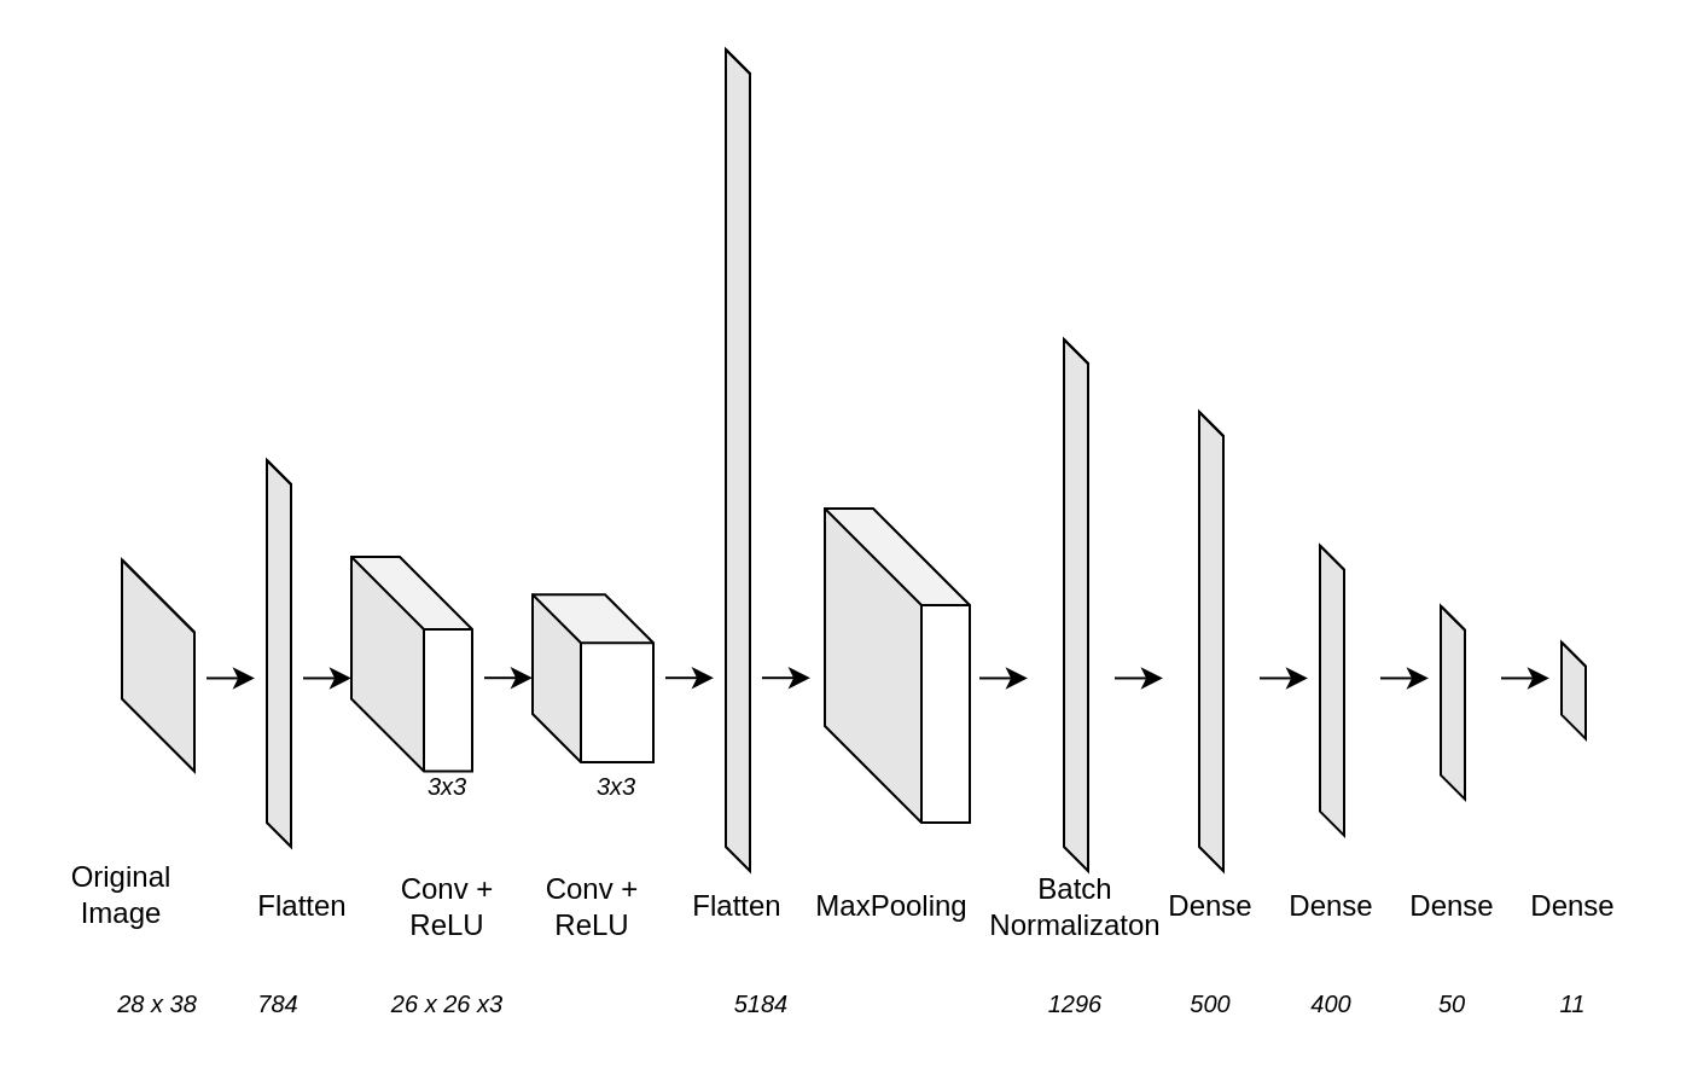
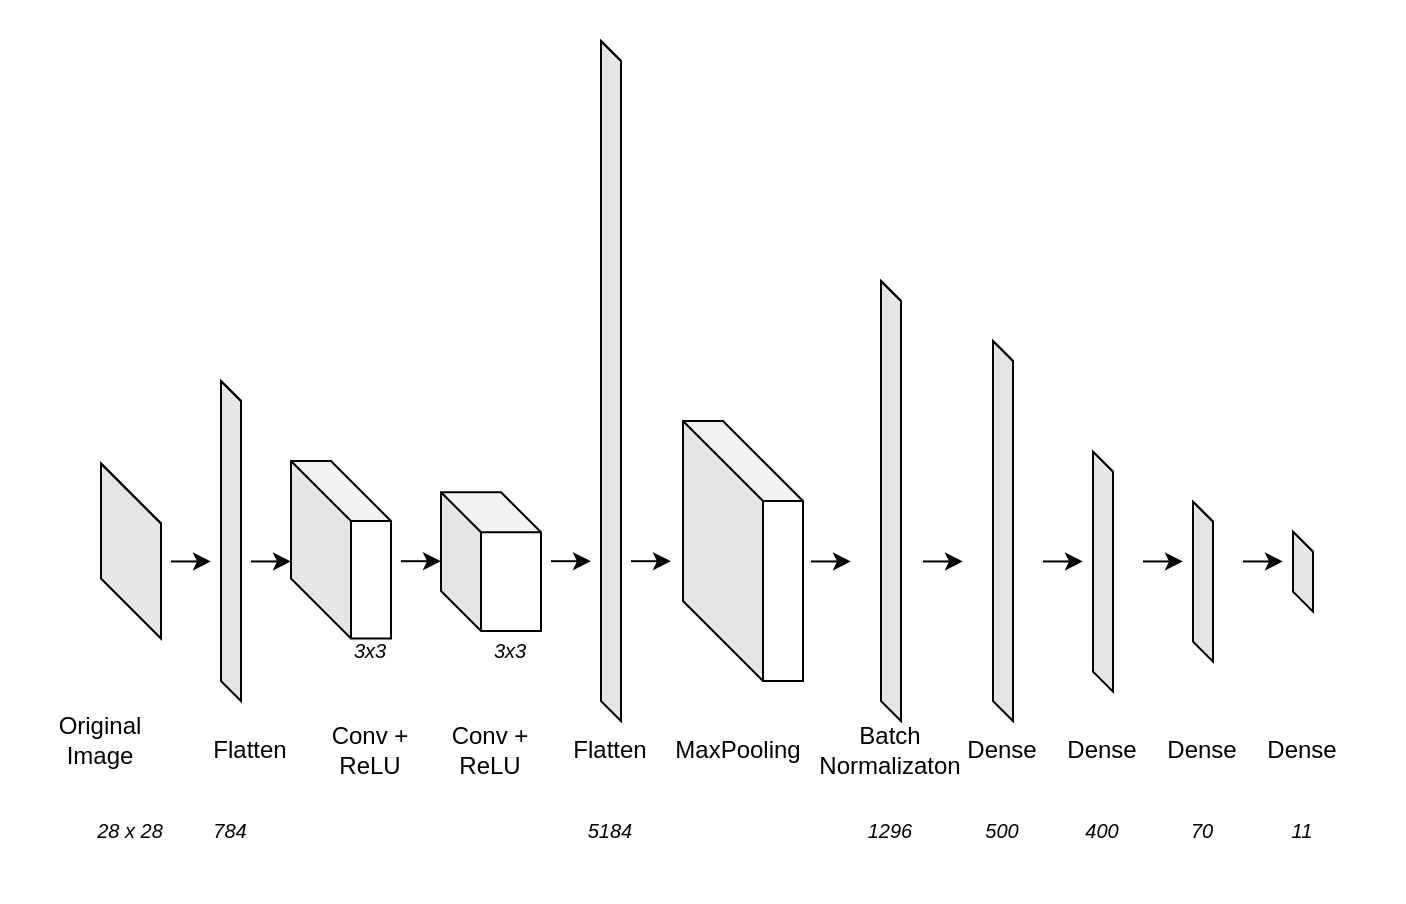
  <mxCell id="0" />
  <mxCell id="1" parent="0" />
  <mxCell id="2" value="" style="shape=cube;whiteSpace=wrap;html=1;boundedLbl=1;backgroundOutline=1;darkOpacity=0.05;darkOpacity2=0.1;size=30;" parent="1" vertex="1"><mxGeometry x="50" y="231.25" width="30" height="87.5" as="geometry" /></mxCell>
  <mxCell id="3" value="" style="shape=cube;whiteSpace=wrap;html=1;boundedLbl=1;backgroundOutline=1;darkOpacity=0.05;darkOpacity2=0.1;size=10;" parent="1" vertex="1"><mxGeometry x="110" y="190" width="10" height="160" as="geometry" /></mxCell>
  <mxCell id="4" value="" style="shape=cube;whiteSpace=wrap;html=1;boundedLbl=1;backgroundOutline=1;darkOpacity=0.05;darkOpacity2=0.1;size=30;" parent="1" vertex="1"><mxGeometry x="145" y="230" width="50" height="88.75" as="geometry" /></mxCell>
  <mxCell id="5" value="Flatten" style="text;html=1;strokeColor=none;fillColor=none;align=center;verticalAlign=middle;whiteSpace=wrap;rounded=0;" parent="1" vertex="1"><mxGeometry x="95" y="360" width="60" height="30" as="geometry" /></mxCell>
  <mxCell id="6" value="Original Image" style="text;html=1;strokeColor=none;fillColor=none;align=center;verticalAlign=middle;whiteSpace=wrap;rounded=0;" parent="1" vertex="1"><mxGeometry x="20" y="355" width="60" height="30" as="geometry" /></mxCell>
  <mxCell id="7" value="Conv + ReLU" style="text;html=1;strokeColor=none;fillColor=none;align=center;verticalAlign=middle;whiteSpace=wrap;rounded=0;" parent="1" vertex="1"><mxGeometry x="155" y="360" width="60" height="30" as="geometry" /></mxCell>
  <mxCell id="8" value="" style="shape=cube;whiteSpace=wrap;html=1;boundedLbl=1;backgroundOutline=1;darkOpacity=0.05;darkOpacity2=0.1;" parent="1" vertex="1"><mxGeometry x="220" y="245.63" width="50" height="69.37" as="geometry" /></mxCell>
  <mxCell id="9" value="Conv + ReLU" style="text;html=1;strokeColor=none;fillColor=none;align=center;verticalAlign=middle;whiteSpace=wrap;rounded=0;" parent="1" vertex="1"><mxGeometry x="215" y="360" width="60" height="30" as="geometry" /></mxCell>
  <mxCell id="10" value="" style="shape=cube;whiteSpace=wrap;html=1;boundedLbl=1;backgroundOutline=1;darkOpacity=0.05;darkOpacity2=0.1;size=10;" parent="1" vertex="1"><mxGeometry x="300" y="20" width="10" height="340" as="geometry" /></mxCell>
  <mxCell id="11" value="Flatten" style="text;html=1;strokeColor=none;fillColor=none;align=center;verticalAlign=middle;whiteSpace=wrap;rounded=0;" parent="1" vertex="1"><mxGeometry x="275" y="360" width="60" height="30" as="geometry" /></mxCell>
  <mxCell id="12" value="" style="shape=cube;whiteSpace=wrap;html=1;boundedLbl=1;backgroundOutline=1;darkOpacity=0.05;darkOpacity2=0.1;size=40;" parent="1" vertex="1"><mxGeometry x="341" y="210" width="60" height="130" as="geometry" /></mxCell>
  <mxCell id="13" value="MaxPooling" style="text;html=1;strokeColor=none;fillColor=none;align=center;verticalAlign=middle;whiteSpace=wrap;rounded=0;" parent="1" vertex="1"><mxGeometry x="339" y="360" width="60" height="30" as="geometry" /></mxCell>
  <mxCell id="14" value="" style="shape=cube;whiteSpace=wrap;html=1;boundedLbl=1;backgroundOutline=1;darkOpacity=0.05;darkOpacity2=0.1;size=10;" parent="1" vertex="1"><mxGeometry x="440" y="140" width="10" height="220" as="geometry" /></mxCell>
  <mxCell id="15" value="Batch Normalizaton" style="text;html=1;strokeColor=none;fillColor=none;align=center;verticalAlign=middle;whiteSpace=wrap;rounded=0;" parent="1" vertex="1"><mxGeometry x="415" y="360" width="60" height="30" as="geometry" /></mxCell>
  <mxCell id="16" value="" style="shape=cube;whiteSpace=wrap;html=1;boundedLbl=1;backgroundOutline=1;darkOpacity=0.05;darkOpacity2=0.1;size=10;" parent="1" vertex="1"><mxGeometry x="496" y="170" width="10" height="190" as="geometry" /></mxCell>
  <mxCell id="17" value="Dense&lt;br&gt;" style="text;html=1;strokeColor=none;fillColor=none;align=center;verticalAlign=middle;whiteSpace=wrap;rounded=0;" parent="1" vertex="1"><mxGeometry x="471" y="360" width="60" height="30" as="geometry" /></mxCell>
  <mxCell id="18" value="" style="shape=cube;whiteSpace=wrap;html=1;boundedLbl=1;backgroundOutline=1;darkOpacity=0.05;darkOpacity2=0.1;size=10;" parent="1" vertex="1"><mxGeometry x="546" y="225.31" width="10" height="120" as="geometry" /></mxCell>
  <mxCell id="19" value="" style="shape=cube;whiteSpace=wrap;html=1;boundedLbl=1;backgroundOutline=1;darkOpacity=0.05;darkOpacity2=0.1;size=10;" parent="1" vertex="1"><mxGeometry x="596" y="250.31" width="10" height="80" as="geometry" /></mxCell>
  <mxCell id="20" value="" style="shape=cube;whiteSpace=wrap;html=1;boundedLbl=1;backgroundOutline=1;darkOpacity=0.05;darkOpacity2=0.1;size=10;" parent="1" vertex="1"><mxGeometry x="646" y="265.31" width="10" height="40" as="geometry" /></mxCell>
  <mxCell id="21" value="Dense&lt;br&gt;" style="text;html=1;strokeColor=none;fillColor=none;align=center;verticalAlign=middle;whiteSpace=wrap;rounded=0;" parent="1" vertex="1"><mxGeometry x="521" y="360" width="60" height="30" as="geometry" /></mxCell>
  <mxCell id="22" value="Dense&lt;br&gt;" style="text;html=1;strokeColor=none;fillColor=none;align=center;verticalAlign=middle;whiteSpace=wrap;rounded=0;" parent="1" vertex="1"><mxGeometry x="571" y="360" width="60" height="30" as="geometry" /></mxCell>
  <mxCell id="23" value="Dense&lt;br&gt;" style="text;html=1;strokeColor=none;fillColor=none;align=center;verticalAlign=middle;whiteSpace=wrap;rounded=0;" parent="1" vertex="1"><mxGeometry x="621" y="360" width="60" height="30" as="geometry" /></mxCell>
  <mxCell id="24" value="" style="endArrow=classic;html=1;rounded=0;" parent="1" edge="1"><mxGeometry width="50" height="50" relative="1" as="geometry"><mxPoint x="85" y="280.23" as="sourcePoint" /><mxPoint x="105" y="280.23" as="targetPoint" /></mxGeometry></mxCell>
  <mxCell id="25" value="" style="endArrow=classic;html=1;rounded=0;" parent="1" edge="1"><mxGeometry width="50" height="50" relative="1" as="geometry"><mxPoint x="125" y="280.23" as="sourcePoint" /><mxPoint x="145" y="280.23" as="targetPoint" /></mxGeometry></mxCell>
  <mxCell id="26" value="" style="endArrow=classic;html=1;rounded=0;" parent="1" edge="1"><mxGeometry width="50" height="50" relative="1" as="geometry"><mxPoint x="200" y="280.1" as="sourcePoint" /><mxPoint x="220" y="280.1" as="targetPoint" /></mxGeometry></mxCell>
  <mxCell id="27" value="" style="endArrow=classic;html=1;rounded=0;" parent="1" edge="1"><mxGeometry width="50" height="50" relative="1" as="geometry"><mxPoint x="275" y="280.1" as="sourcePoint" /><mxPoint x="295" y="280.1" as="targetPoint" /></mxGeometry></mxCell>
  <mxCell id="28" value="" style="endArrow=classic;html=1;rounded=0;" parent="1" edge="1"><mxGeometry width="50" height="50" relative="1" as="geometry"><mxPoint x="315" y="280.1" as="sourcePoint" /><mxPoint x="335" y="280.1" as="targetPoint" /></mxGeometry></mxCell>
  <mxCell id="29" value="" style="endArrow=classic;html=1;rounded=0;" parent="1" edge="1"><mxGeometry width="50" height="50" relative="1" as="geometry"><mxPoint x="405" y="280.23" as="sourcePoint" /><mxPoint x="425" y="280.23" as="targetPoint" /></mxGeometry></mxCell>
  <mxCell id="30" value="" style="endArrow=classic;html=1;rounded=0;" parent="1" edge="1"><mxGeometry width="50" height="50" relative="1" as="geometry"><mxPoint x="461" y="280.23" as="sourcePoint" /><mxPoint x="481" y="280.23" as="targetPoint" /></mxGeometry></mxCell>
  <mxCell id="31" value="" style="endArrow=classic;html=1;rounded=0;" parent="1" edge="1"><mxGeometry width="50" height="50" relative="1" as="geometry"><mxPoint x="521" y="280.23" as="sourcePoint" /><mxPoint x="541" y="280.23" as="targetPoint" /></mxGeometry></mxCell>
  <mxCell id="32" value="" style="endArrow=classic;html=1;rounded=0;" parent="1" edge="1"><mxGeometry width="50" height="50" relative="1" as="geometry"><mxPoint x="571" y="280.23" as="sourcePoint" /><mxPoint x="591" y="280.23" as="targetPoint" /></mxGeometry></mxCell>
  <mxCell id="33" value="" style="endArrow=classic;html=1;rounded=0;" parent="1" edge="1"><mxGeometry width="50" height="50" relative="1" as="geometry"><mxPoint x="621" y="280.23" as="sourcePoint" /><mxPoint x="641" y="280.23" as="targetPoint" /></mxGeometry></mxCell>
- <mxCell id="34" value="&lt;i&gt;&lt;font style=&quot;font-size: 10px;&quot;&gt;28 x 38&lt;/font&gt;&lt;/i&gt;" style="text;html=1;strokeColor=none;fillColor=none;align=center;verticalAlign=middle;whiteSpace=wrap;rounded=0;" parent="1" vertex="1"><mxGeometry x="35" y="400" width="60" height="30" as="geometry" /></mxCell>
+ <mxCell id="34" value="&lt;i&gt;&lt;font style=&quot;font-size: 10px;&quot;&gt;28 x 28&lt;/font&gt;&lt;/i&gt;" style="text;html=1;strokeColor=none;fillColor=none;align=center;verticalAlign=middle;whiteSpace=wrap;rounded=0;" parent="1" vertex="1"><mxGeometry x="35" y="400" width="60" height="30" as="geometry" /></mxCell>
  <mxCell id="35" value="&lt;i style=&quot;font-size: 10px;&quot;&gt;784&lt;/i&gt;" style="text;html=1;strokeColor=none;fillColor=none;align=center;verticalAlign=middle;whiteSpace=wrap;rounded=0;fontSize=10;" parent="1" vertex="1"><mxGeometry x="85" y="400" width="60" height="30" as="geometry" /></mxCell>
- <mxCell id="36" value="&lt;i style=&quot;font-size: 10px;&quot;&gt;26 x 26 x3&lt;/i&gt;" style="text;html=1;strokeColor=none;fillColor=none;align=center;verticalAlign=middle;whiteSpace=wrap;rounded=0;fontSize=10;" parent="1" vertex="1"><mxGeometry x="155" y="400" width="60" height="30" as="geometry" /></mxCell>
- <mxCell id="37" value="&lt;i&gt;5184&lt;/i&gt;" style="text;html=1;strokeColor=none;fillColor=none;align=center;verticalAlign=middle;whiteSpace=wrap;rounded=0;fontSize=10;" parent="1" vertex="1"><mxGeometry x="285" y="400" width="60" height="30" as="geometry" /></mxCell>
+ <mxCell id="37" value="&lt;i&gt;5184&lt;/i&gt;" style="text;html=1;strokeColor=none;fillColor=none;align=center;verticalAlign=middle;whiteSpace=wrap;rounded=0;fontSize=10;" parent="1" vertex="1"><mxGeometry x="275" y="400" width="60" height="30" as="geometry" /></mxCell>
  <mxCell id="38" value="&lt;i&gt;1296&lt;/i&gt;" style="text;html=1;strokeColor=none;fillColor=none;align=center;verticalAlign=middle;whiteSpace=wrap;rounded=0;fontSize=10;" parent="1" vertex="1"><mxGeometry x="415" y="400" width="60" height="30" as="geometry" /></mxCell>
  <mxCell id="39" value="&lt;i&gt;500&lt;br&gt;&lt;/i&gt;" style="text;html=1;strokeColor=none;fillColor=none;align=center;verticalAlign=middle;whiteSpace=wrap;rounded=0;fontSize=10;" parent="1" vertex="1"><mxGeometry x="471" y="400" width="60" height="30" as="geometry" /></mxCell>
  <mxCell id="40" value="&lt;i&gt;400&lt;br&gt;&lt;/i&gt;" style="text;html=1;strokeColor=none;fillColor=none;align=center;verticalAlign=middle;whiteSpace=wrap;rounded=0;fontSize=10;" parent="1" vertex="1"><mxGeometry x="521" y="400" width="60" height="30" as="geometry" /></mxCell>
- <mxCell id="41" value="&lt;i&gt;50&lt;br&gt;&lt;/i&gt;" style="text;html=1;strokeColor=none;fillColor=none;align=center;verticalAlign=middle;whiteSpace=wrap;rounded=0;fontSize=10;" parent="1" vertex="1"><mxGeometry x="571" y="400" width="60" height="30" as="geometry" /></mxCell>
+ <mxCell id="41" value="&lt;i&gt;70&lt;br&gt;&lt;/i&gt;" style="text;html=1;strokeColor=none;fillColor=none;align=center;verticalAlign=middle;whiteSpace=wrap;rounded=0;fontSize=10;" parent="1" vertex="1"><mxGeometry x="571" y="400" width="60" height="30" as="geometry" /></mxCell>
  <mxCell id="42" value="&lt;i&gt;11&lt;br&gt;&lt;/i&gt;" style="text;html=1;strokeColor=none;fillColor=none;align=center;verticalAlign=middle;whiteSpace=wrap;rounded=0;fontSize=10;" parent="1" vertex="1"><mxGeometry x="621" y="400" width="60" height="30" as="geometry" /></mxCell>
  <mxCell id="43" value="&lt;i style=&quot;font-size: 10px;&quot;&gt;3x3&lt;/i&gt;" style="text;html=1;strokeColor=none;fillColor=none;align=center;verticalAlign=middle;whiteSpace=wrap;rounded=0;fontSize=10;" vertex="1" parent="1"><mxGeometry x="155" y="310" width="60" height="30" as="geometry" /></mxCell>
  <mxCell id="44" value="&lt;i style=&quot;font-size: 10px;&quot;&gt;3x3&lt;/i&gt;" style="text;html=1;strokeColor=none;fillColor=none;align=center;verticalAlign=middle;whiteSpace=wrap;rounded=0;fontSize=10;" vertex="1" parent="1"><mxGeometry x="225" y="310" width="60" height="30" as="geometry" /></mxCell>
